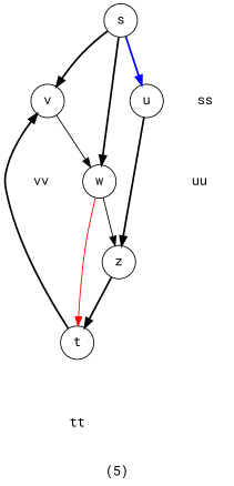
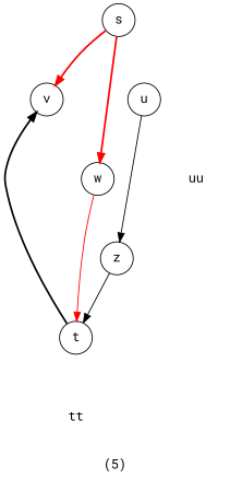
  digraph {
    fontname="Roboto Mono"
    label="(5)"
    lblstyle="below=-1cm"
    node [fontname="Roboto Mono" shape=circle style="fill=blue!20" texmode=math]
    edge [fontname="Roboto Mono" lblstyle=auto topath="bend left"]
    s [style="fill=red!20"]
    v
    w
    u
-   ss [shape=none texlbl="\color{blue}$0$" style=""]
-   vv [shape=none texlbl="\color{blue}$7$" style=""]
    z
    t
    uu [shape=none texlbl="\color{blue}$43$" style=""]
    tt [shape=none texlbl="\color{blue}$43$" style=""]
-   s -> v [color=black label=" " style=bold texlbl="$7$" topath="bend right"]
-   s -> w [color=black label=" " style=bold texlbl="$4$"]
-   s -> u [color=blue label=" " style=bold texlbl="$2$"]
-   s -> ss [label=" " style=invis topath=""]
-   v -> w [label=" " texlbl="$1$"]
-   v -> vv [label=" " style=invis topath=""]
-   w -> z [label=" " texlbl="$1$" topath="bend right"]
+   s -> v [color=red label=" " style=bold texlbl="$7$" topath="bend right"]
+   s -> w [color=red label=" " style=bold texlbl="$4$"]
    w -> t [color=red label=" " texlbl="$4$"]
-   u -> z [label=" " texlbl="$3$" style=bold]
+   u -> z [label=" " texlbl="$3$"]
    u -> uu [label=" " style=invis topath=""]
-   z -> t [label=" " texlbl="$2$" style=bold]
+   z -> t [label=" " texlbl="$2$"]
    t -> v [label=" " style=bold texlbl="$0$"]
    t -> tt [label=" " style=invis topath=""]
  }
